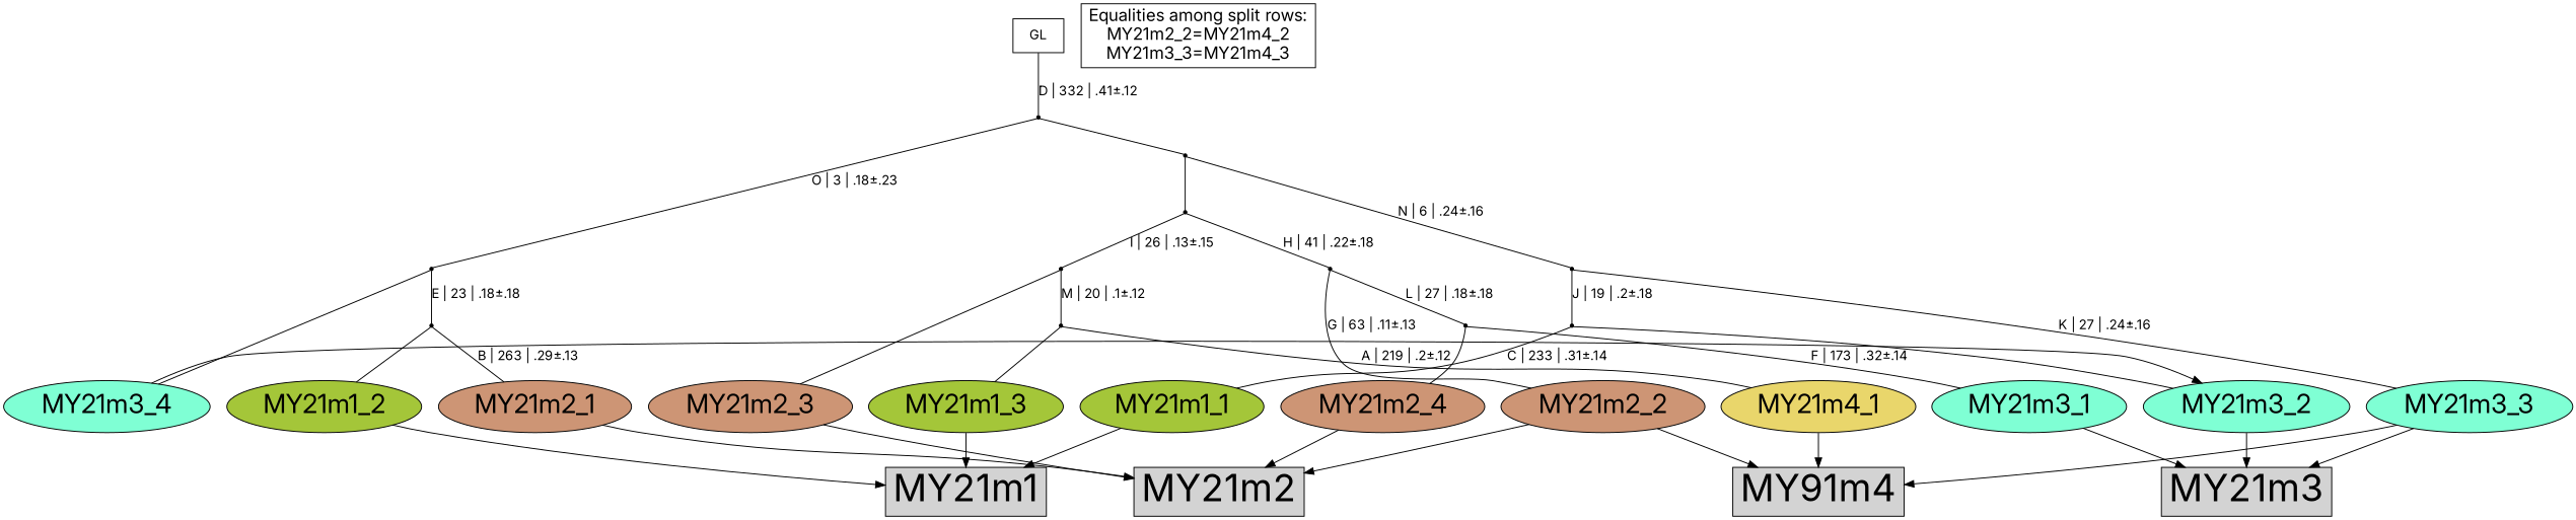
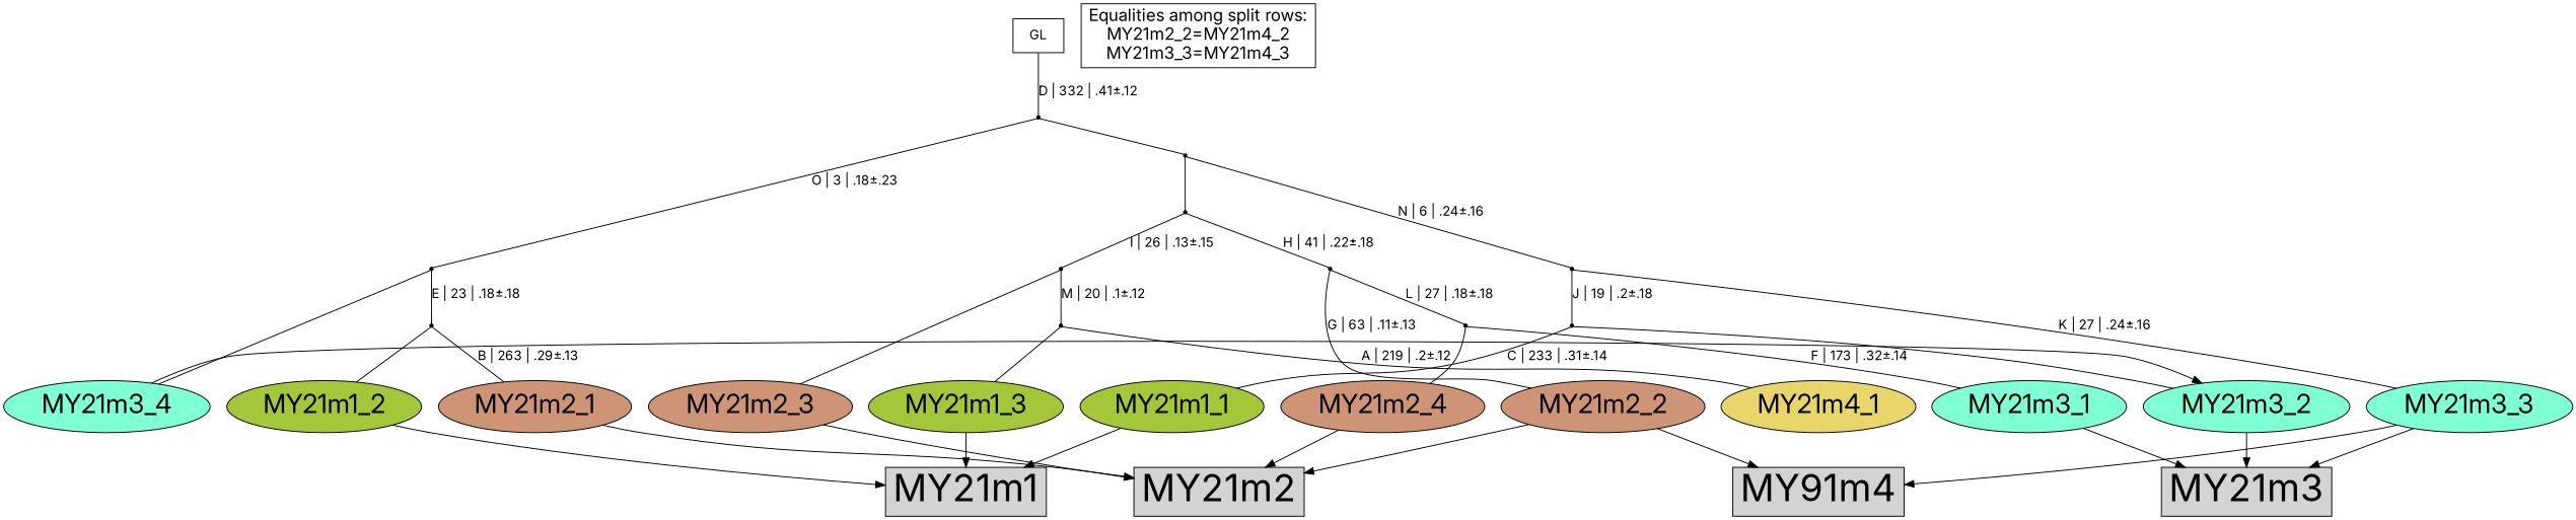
  digraph {
    fontname=Inter
    node [fillcolor=black fontname=Inter shape=oval style=filled]
    edge [arrowhead=none fontname=Inter]
    n1 [fillcolor="#a4c639" fontsize=28 label=MY21m1_1]
    n2 [fillcolor="#a4c639" fontsize=28 label=MY21m1_2]
    n3 [fillcolor="#a4c639" fontsize=28 label=MY21m1_3]
    n4 [fillcolor="#cd9575" fontsize=28 label=MY21m2_1]
    n5 [fillcolor="#cd9575" fontsize=28 label=MY21m2_2]
    n6 [fillcolor="#cd9575" fontsize=28 label=MY21m2_3]
    n7 [fillcolor="#cd9575" fontsize=28 label=MY21m2_4]
    n8 [fillcolor="#7fffd4" fontsize=28 label=MY21m3_1]
    n9 [fillcolor="#7fffd4" fontsize=28 label=MY21m3_2]
    n10 [fillcolor="#7fffd4" fontsize=28 label=MY21m3_3]
    n11 [fillcolor="#7fffd4" fontsize=28 label=MY21m3_4]
    n12 [fillcolor="#e9d66b" fontsize=28 label=MY21m4_1]
    n13 [fontsize=40 label=MY21m1 shape=box fillcolor=""]
    n14 [fontsize=40 label=MY21m2 shape=box fillcolor=""]
    n15 [fontsize=40 label=MY91m4 shape=box fillcolor=""]
    n16 [fontsize=40 label=MY21m3 shape=box fillcolor=""]
    n17 [fontsize=18 label="Equalities among split rows:\nMY21m2_2=MY21m4_2\nMY21m3_3=MY21m4_3\n" shape=box fillcolor="" style=""]
    Int1 [shape=point]
    Int2 [shape=point]
    Int3 [shape=point]
    Int4 [shape=point]
    Int5 [shape=point]
    Int6 [shape=point]
    Int7 [shape=point]
    Int8 [shape=point]
    Int9 [shape=point]
    Int10 [shape=point]
    Int11 [shape=point]
    n29 [fillcolor=white label=GL shape=box]
    subgraph sub_1 {
      rank=same
      n1
      n2
      n3
      n4
      n5
      n6
      n7
      n8
      n9
      n10
      n11
      n12
    }
    n1 -> n13 [arrowhead=normal]
    n2 -> n13 [arrowhead=normal]
    n3 -> n13 [arrowhead=normal]
    n4 -> n14 [arrowhead=normal]
    n5 -> n14 [arrowhead=normal]
    n5 -> n15 [arrowhead=normal]
    n6 -> n14 [arrowhead=normal]
    n7 -> n14 [arrowhead=normal]
    n8 -> n16 [arrowhead=normal]
    n9 -> n16 [arrowhead=normal]
    n10 -> n15 [arrowhead=normal]
    n10 -> n16 [arrowhead=normal]
    n11 -> n9 [arrowhead=normal]
-   n12 -> n15 [arrowhead=normal]
    Int1 -> n7
    Int1 -> n8 [label="F | 173 | .32±.14"]
    Int2 -> n3
    Int2 -> n12 [label="A | 219 | .2±.12"]
    Int3 -> n2
    Int3 -> n4 [label="B | 263 | .29±.13"]
    Int4 -> n1 [label="C | 233 | .31±.14"]
    Int4 -> n9
    Int5 -> n11
    Int5 -> Int3 [label="E | 23 | .18±.18"]
    Int6 -> n10 [label="K | 27 | .24±.16"]
    Int6 -> Int4 [label="J | 19 | .2±.18"]
    Int7 -> n6
    Int7 -> Int2 [label="M | 20 | .1±.12"]
    Int8 -> n5 [label="G | 63 | .11±.13"]
    Int8 -> Int1 [label="L | 27 | .18±.18"]
    Int9 -> Int7 [label="I | 26 | .13±.15"]
    Int9 -> Int8 [label="H | 41 | .22±.18"]
    Int10 -> Int6 [label="N | 6 | .24±.16"]
    Int10 -> Int9
    Int11 -> Int5 [label="O | 3 | .18±.23"]
    Int11 -> Int10
    n29 -> Int11 [label="D | 332 | .41±.12"]
  }
